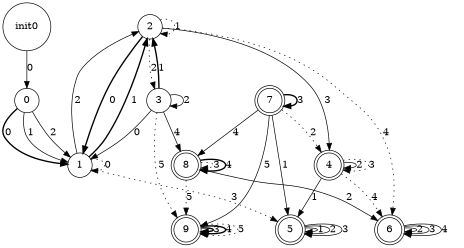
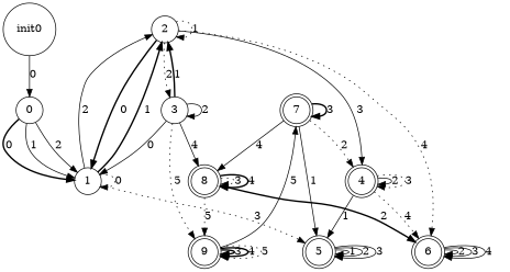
  digraph {
    rankdir=TB
    node [shape=doublecircle]
    edge [style=solid]
    4
    5
    6
    7
    8
    9
    init0 [shape=circle width=0.01]
    0 [shape=circle]
    1 [shape=circle]
    2 [shape=circle]
    3 [shape=circle]
    4 -> 4 [label=2]
    4 -> 4 [label=3 style=dotted]
    4 -> 5 [label=1]
    4 -> 6 [label=4 style=dotted]
    5 -> 5 [label=1]
    5 -> 5 [label=2]
    5 -> 5 [label=3]
    6 -> 6 [label=2]
    6 -> 6 [label=3]
    6 -> 6 [label=4]
    7 -> 4 [label=2 style=dotted]
    7 -> 5 [label=1]
    7 -> 7 [label=3 style=bold]
    7 -> 8 [label=4]
-   7 -> 9 [label=5]
-   8 -> 6 [label=2]
+   9 -> 7 [label=5]
+   8 -> 6 [label=2 style=bold]
    8 -> 8 [label=3 style=dotted]
    8 -> 8 [label=4 style=bold]
    8 -> 9 [label=5 style=dotted]
    9 -> 9 [label=3 style=bold]
    9 -> 9 [label=4 style=bold]
    9 -> 9 [label=5 style=dotted]
    init0 -> 0 [label=0]
    0 -> 1 [label=0 style=bold]
    0 -> 1 [label=1]
    0 -> 1 [label=2]
    1 -> 5 [label=3 style=dotted]
    1 -> 1 [label=0 style=dotted]
    1 -> 2 [label=1 style=bold]
    1 -> 2 [label=2]
    2 -> 4 [label=3]
    2 -> 6 [label=4 style=dotted]
    2 -> 1 [label=0 style=bold]
    2 -> 2 [label=1 style=dotted]
    2 -> 3 [label=2 style=dotted]
    3 -> 8 [label=4]
    3 -> 9 [label=5 style=dotted]
    3 -> 1 [label=0]
    3 -> 2 [label=1 style=bold]
    3 -> 3 [label=2]
  }
